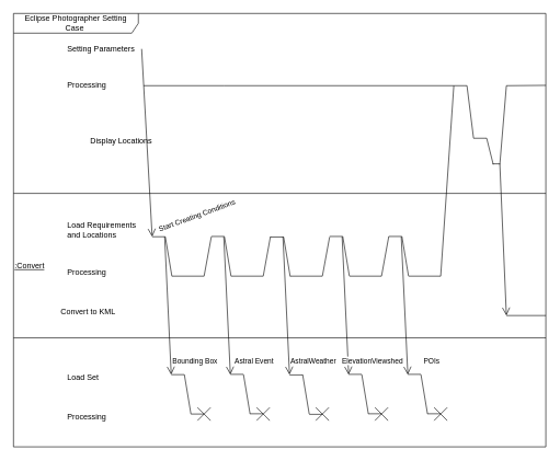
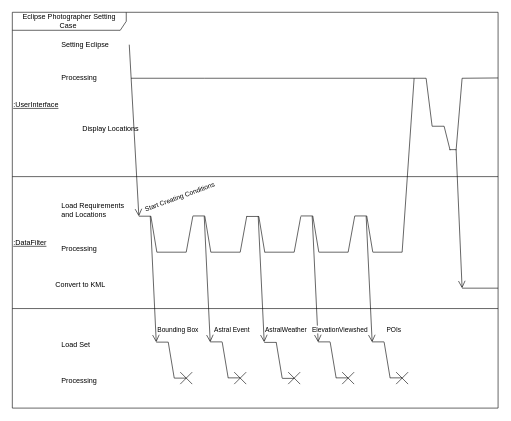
  <mxCell id="0" />
  <mxCell id="1" parent="0" />
  <mxCell id="2" value="Eclipse Photographer Setting Case&amp;nbsp;" style="shape=umlFrame;whiteSpace=wrap;html=1;pointerEvents=0;width=190;height=30;movable=0;resizable=0;rotatable=0;deletable=0;editable=0;locked=1;connectable=0;" parent="1" vertex="1"><mxGeometry x="20" y="20" width="810" height="660" as="geometry" /></mxCell>
  <mxCell id="3" value="" style="line;strokeWidth=1;fillColor=none;align=left;verticalAlign=middle;spacingTop=-1;spacingLeft=3;spacingRight=3;rotatable=0;labelPosition=right;points=[];portConstraint=eastwest;strokeColor=inherit;" parent="1" vertex="1"><mxGeometry x="20" y="290" width="810" height="8" as="geometry" /></mxCell>
- <mxCell id="5" value="&lt;u&gt;:Convert&lt;/u&gt;" style="text;html=1;align=left;verticalAlign=middle;resizable=0;points=[];autosize=1;strokeColor=none;fillColor=none;" parent="1" vertex="1"><mxGeometry x="20" y="390" width="80" height="30" as="geometry" /></mxCell>
+ <mxCell id="4" value="&lt;u&gt;:UserInterface&lt;/u&gt;" style="text;html=1;align=left;verticalAlign=middle;resizable=0;points=[];autosize=1;strokeColor=none;fillColor=none;" parent="1" vertex="1"><mxGeometry x="20" y="160" width="100" height="30" as="geometry" /></mxCell>
+ <mxCell id="5" value="&lt;u&gt;:DataFilter&lt;/u&gt;" style="text;html=1;align=left;verticalAlign=middle;resizable=0;points=[];autosize=1;strokeColor=none;fillColor=none;" parent="1" vertex="1"><mxGeometry x="20" y="390" width="80" height="30" as="geometry" /></mxCell>
  <mxCell id="6" value="Load Set" style="text;html=1;align=left;verticalAlign=middle;resizable=0;points=[];autosize=1;strokeColor=none;fillColor=none;" parent="1" vertex="1"><mxGeometry x="100" y="560" width="80" height="30" as="geometry" /></mxCell>
  <mxCell id="7" value="Processing" style="text;html=1;align=left;verticalAlign=middle;resizable=0;points=[];autosize=1;strokeColor=none;fillColor=none;" parent="1" vertex="1"><mxGeometry x="100" y="400" width="80" height="30" as="geometry" /></mxCell>
  <mxCell id="8" value="&lt;div style=&quot;&quot;&gt;&lt;span style=&quot;background-color: initial;&quot;&gt;Load Requirements&lt;/span&gt;&lt;/div&gt;&lt;div style=&quot;&quot;&gt;&lt;span style=&quot;background-color: initial;&quot;&gt;and Locations&lt;/span&gt;&lt;/div&gt;" style="text;html=1;align=left;verticalAlign=middle;resizable=0;points=[];autosize=1;strokeColor=none;fillColor=none;" parent="1" vertex="1"><mxGeometry x="100" y="330" width="120" height="40" as="geometry" /></mxCell>
- <mxCell id="9" value="Setting Parameters" style="text;html=1;align=left;verticalAlign=middle;resizable=0;points=[];autosize=1;strokeColor=none;fillColor=none;" parent="1" vertex="1"><mxGeometry x="100" y="60" width="130" height="30" as="geometry" /></mxCell>
+ <mxCell id="9" value="Setting Eclipse" style="text;html=1;align=left;verticalAlign=middle;resizable=0;points=[];autosize=1;strokeColor=none;fillColor=none;" parent="1" vertex="1"><mxGeometry x="100" y="60" width="130" height="30" as="geometry" /></mxCell>
  <mxCell id="10" value="Processing" style="text;html=1;align=left;verticalAlign=middle;resizable=0;points=[];autosize=1;strokeColor=none;fillColor=none;" parent="1" vertex="1"><mxGeometry x="100" y="115" width="80" height="30" as="geometry" /></mxCell>
  <mxCell id="11" value="Display Locations" style="text;html=1;align=left;verticalAlign=middle;resizable=0;points=[];autosize=1;strokeColor=none;fillColor=none;" parent="1" vertex="1"><mxGeometry x="135" y="200" width="120" height="30" as="geometry" /></mxCell>
  <mxCell id="12" value="Convert to KML" style="text;html=1;align=left;verticalAlign=middle;resizable=0;points=[];autosize=1;strokeColor=none;fillColor=none;" parent="1" vertex="1"><mxGeometry x="90" y="460" width="110" height="30" as="geometry" /></mxCell>
  <mxCell id="13" value="" style="endArrow=open;html=1;rounded=0;endFill=0;endSize=10;" parent="1" edge="1"><mxGeometry relative="1" as="geometry"><mxPoint x="215" y="74" as="sourcePoint" /><mxPoint x="231" y="360" as="targetPoint" /></mxGeometry></mxCell>
  <mxCell id="14" value="Start Creating Conditions" style="edgeLabel;html=1;align=center;verticalAlign=middle;resizable=0;points=[];rotation=340;labelBackgroundColor=default;" parent="13" vertex="1" connectable="0"><mxGeometry x="0.031" y="1" relative="1" as="geometry"><mxPoint x="74" y="106" as="offset" /></mxGeometry></mxCell>
  <mxCell id="15" value="" style="endArrow=none;html=1;rounded=0;" parent="1" edge="1"><mxGeometry relative="1" as="geometry"><mxPoint x="231" y="360" as="sourcePoint" /><mxPoint x="251" y="360" as="targetPoint" /></mxGeometry></mxCell>
  <mxCell id="16" value="" style="endArrow=none;html=1;rounded=0;" parent="1" edge="1"><mxGeometry relative="1" as="geometry"><mxPoint x="251" y="360" as="sourcePoint" /><mxPoint x="261" y="420" as="targetPoint" /></mxGeometry></mxCell>
  <mxCell id="17" value="" style="endArrow=none;html=1;rounded=0;" parent="1" edge="1"><mxGeometry relative="1" as="geometry"><mxPoint x="261" y="420" as="sourcePoint" /><mxPoint x="310" y="420" as="targetPoint" /></mxGeometry></mxCell>
  <mxCell id="18" value="" style="endArrow=none;html=1;rounded=0;" parent="1" edge="1"><mxGeometry relative="1" as="geometry"><mxPoint x="321" y="360" as="sourcePoint" /><mxPoint x="310" y="420" as="targetPoint" /></mxGeometry></mxCell>
  <mxCell id="19" value="" style="endArrow=none;html=1;rounded=0;" parent="1" edge="1"><mxGeometry relative="1" as="geometry"><mxPoint x="321" y="359.57" as="sourcePoint" /><mxPoint x="341" y="359.57" as="targetPoint" /></mxGeometry></mxCell>
  <mxCell id="20" value="" style="endArrow=none;html=1;rounded=0;" parent="1" edge="1"><mxGeometry relative="1" as="geometry"><mxPoint x="341" y="360" as="sourcePoint" /><mxPoint x="351" y="420" as="targetPoint" /></mxGeometry></mxCell>
  <mxCell id="21" value="" style="endArrow=none;html=1;rounded=0;" parent="1" edge="1"><mxGeometry relative="1" as="geometry"><mxPoint x="351" y="420" as="sourcePoint" /><mxPoint x="400" y="420" as="targetPoint" /></mxGeometry></mxCell>
  <mxCell id="22" value="" style="endArrow=none;html=1;rounded=0;" parent="1" edge="1"><mxGeometry relative="1" as="geometry"><mxPoint x="411" y="359.57" as="sourcePoint" /><mxPoint x="400" y="420" as="targetPoint" /></mxGeometry></mxCell>
  <mxCell id="23" value="" style="endArrow=none;html=1;rounded=0;" parent="1" edge="1"><mxGeometry relative="1" as="geometry"><mxPoint x="411" y="360.43" as="sourcePoint" /><mxPoint x="431" y="360.43" as="targetPoint" /></mxGeometry></mxCell>
  <mxCell id="24" value="" style="endArrow=none;html=1;rounded=0;" parent="1" edge="1"><mxGeometry relative="1" as="geometry"><mxPoint x="431" y="360.43" as="sourcePoint" /><mxPoint x="441" y="420.43" as="targetPoint" /></mxGeometry></mxCell>
  <mxCell id="25" value="" style="endArrow=none;html=1;rounded=0;" parent="1" edge="1"><mxGeometry relative="1" as="geometry"><mxPoint x="441" y="420" as="sourcePoint" /><mxPoint x="490" y="420" as="targetPoint" /></mxGeometry></mxCell>
  <mxCell id="26" value="" style="endArrow=none;html=1;rounded=0;" parent="1" edge="1"><mxGeometry relative="1" as="geometry"><mxPoint x="501" y="360.43" as="sourcePoint" /><mxPoint x="490" y="420" as="targetPoint" /></mxGeometry></mxCell>
  <mxCell id="27" value="" style="endArrow=none;html=1;rounded=0;" parent="1" edge="1"><mxGeometry relative="1" as="geometry"><mxPoint x="501" y="359.57" as="sourcePoint" /><mxPoint x="521" y="359.57" as="targetPoint" /></mxGeometry></mxCell>
  <mxCell id="28" value="" style="endArrow=none;html=1;rounded=0;" parent="1" edge="1"><mxGeometry relative="1" as="geometry"><mxPoint x="521" y="359.57" as="sourcePoint" /><mxPoint x="531" y="419.57" as="targetPoint" /></mxGeometry></mxCell>
  <mxCell id="29" value="" style="endArrow=none;html=1;rounded=0;" parent="1" edge="1"><mxGeometry relative="1" as="geometry"><mxPoint x="531" y="420" as="sourcePoint" /><mxPoint x="580" y="420" as="targetPoint" /></mxGeometry></mxCell>
  <mxCell id="30" value="" style="endArrow=none;html=1;rounded=0;" parent="1" edge="1"><mxGeometry relative="1" as="geometry"><mxPoint x="591" y="359.57" as="sourcePoint" /><mxPoint x="580" y="420" as="targetPoint" /></mxGeometry></mxCell>
  <mxCell id="31" value="" style="endArrow=none;html=1;rounded=0;" parent="1" edge="1"><mxGeometry relative="1" as="geometry"><mxPoint x="591" y="359.57" as="sourcePoint" /><mxPoint x="611" y="359.57" as="targetPoint" /></mxGeometry></mxCell>
  <mxCell id="32" value="" style="endArrow=none;html=1;rounded=0;" parent="1" edge="1"><mxGeometry relative="1" as="geometry"><mxPoint x="611" y="359.57" as="sourcePoint" /><mxPoint x="621" y="419.57" as="targetPoint" /></mxGeometry></mxCell>
  <mxCell id="33" value="" style="endArrow=none;html=1;rounded=0;" parent="1" edge="1"><mxGeometry relative="1" as="geometry"><mxPoint x="621" y="420" as="sourcePoint" /><mxPoint x="670" y="420" as="targetPoint" /></mxGeometry></mxCell>
  <mxCell id="34" value="" style="endArrow=none;html=1;rounded=0;" parent="1" edge="1"><mxGeometry relative="1" as="geometry"><mxPoint x="690" y="130" as="sourcePoint" /><mxPoint x="670" y="420" as="targetPoint" /></mxGeometry></mxCell>
  <mxCell id="35" value="" style="endArrow=none;html=1;rounded=0;" parent="1" edge="1"><mxGeometry relative="1" as="geometry"><mxPoint x="690" y="130" as="sourcePoint" /><mxPoint x="710" y="130" as="targetPoint" /></mxGeometry></mxCell>
  <mxCell id="36" value="" style="endArrow=none;html=1;rounded=0;" parent="1" edge="1"><mxGeometry relative="1" as="geometry"><mxPoint x="710" y="130" as="sourcePoint" /><mxPoint x="720" y="210" as="targetPoint" /></mxGeometry></mxCell>
  <mxCell id="37" value="" style="endArrow=none;html=1;rounded=0;fontStyle=1" parent="1" edge="1"><mxGeometry relative="1" as="geometry"><mxPoint x="720" y="210" as="sourcePoint" /><mxPoint x="740" y="210" as="targetPoint" /></mxGeometry></mxCell>
  <mxCell id="38" value="" style="endArrow=none;html=1;rounded=0;" parent="1" edge="1"><mxGeometry relative="1" as="geometry"><mxPoint x="740" y="210" as="sourcePoint" /><mxPoint x="750" y="250" as="targetPoint" /></mxGeometry></mxCell>
  <mxCell id="39" value="" style="endArrow=none;html=1;rounded=0;" parent="1" edge="1"><mxGeometry relative="1" as="geometry"><mxPoint x="749" y="249" as="sourcePoint" /><mxPoint x="760" y="249" as="targetPoint" /></mxGeometry></mxCell>
  <mxCell id="40" value="" style="endArrow=none;html=1;rounded=0;" parent="1" edge="1"><mxGeometry relative="1" as="geometry"><mxPoint x="340" y="130" as="sourcePoint" /><mxPoint x="218" y="130" as="targetPoint" /></mxGeometry></mxCell>
  <mxCell id="41" value="" style="endArrow=none;html=1;rounded=0;" parent="1" edge="1"><mxGeometry relative="1" as="geometry"><mxPoint x="340" y="130" as="sourcePoint" /><mxPoint x="690" y="130" as="targetPoint" /></mxGeometry></mxCell>
  <mxCell id="42" value="" style="endArrow=open;html=1;rounded=0;endFill=0;endSize=10;" parent="1" edge="1"><mxGeometry relative="1" as="geometry"><mxPoint x="760" y="249" as="sourcePoint" /><mxPoint x="770" y="480" as="targetPoint" /></mxGeometry></mxCell>
  <mxCell id="43" value="" style="endArrow=none;html=1;rounded=0;" parent="1" edge="1"><mxGeometry relative="1" as="geometry"><mxPoint x="770" y="480" as="sourcePoint" /><mxPoint x="830" y="480" as="targetPoint" /></mxGeometry></mxCell>
  <mxCell id="44" value="" style="line;strokeWidth=1;fillColor=none;align=left;verticalAlign=middle;spacingTop=-1;spacingLeft=3;spacingRight=3;rotatable=0;labelPosition=right;points=[];portConstraint=eastwest;strokeColor=inherit;" parent="1" vertex="1"><mxGeometry x="20" y="510" width="810" height="8" as="geometry" /></mxCell>
  <mxCell id="45" value="Processing" style="text;html=1;align=left;verticalAlign=middle;resizable=0;points=[];autosize=1;strokeColor=none;fillColor=none;" parent="1" vertex="1"><mxGeometry x="100" y="620" width="80" height="30" as="geometry" /></mxCell>
  <mxCell id="46" value="" style="endArrow=none;html=1;rounded=0;" parent="1" edge="1"><mxGeometry relative="1" as="geometry"><mxPoint x="260" y="570" as="sourcePoint" /><mxPoint x="280" y="570" as="targetPoint" /></mxGeometry></mxCell>
  <mxCell id="47" value="" style="endArrow=none;html=1;rounded=0;" parent="1" edge="1"><mxGeometry relative="1" as="geometry"><mxPoint x="350" y="569.57" as="sourcePoint" /><mxPoint x="370" y="569.57" as="targetPoint" /></mxGeometry></mxCell>
  <mxCell id="48" value="" style="endArrow=none;html=1;rounded=0;" parent="1" edge="1"><mxGeometry relative="1" as="geometry"><mxPoint x="440" y="570.43" as="sourcePoint" /><mxPoint x="460" y="570.43" as="targetPoint" /></mxGeometry></mxCell>
  <mxCell id="49" value="" style="endArrow=none;html=1;rounded=0;" parent="1" edge="1"><mxGeometry relative="1" as="geometry"><mxPoint x="530" y="569.57" as="sourcePoint" /><mxPoint x="550" y="569.57" as="targetPoint" /></mxGeometry></mxCell>
  <mxCell id="50" value="" style="endArrow=none;html=1;rounded=0;" parent="1" edge="1"><mxGeometry relative="1" as="geometry"><mxPoint x="620" y="569.57" as="sourcePoint" /><mxPoint x="640" y="569.57" as="targetPoint" /></mxGeometry></mxCell>
  <mxCell id="51" value="" style="endArrow=none;html=1;rounded=0;" parent="1" edge="1"><mxGeometry relative="1" as="geometry"><mxPoint x="280" y="570" as="sourcePoint" /><mxPoint x="290" y="630" as="targetPoint" /></mxGeometry></mxCell>
  <mxCell id="52" value="" style="endArrow=none;html=1;rounded=0;" parent="1" edge="1"><mxGeometry relative="1" as="geometry"><mxPoint x="370" y="570" as="sourcePoint" /><mxPoint x="380" y="630" as="targetPoint" /></mxGeometry></mxCell>
  <mxCell id="53" value="" style="endArrow=none;html=1;rounded=0;" parent="1" edge="1"><mxGeometry relative="1" as="geometry"><mxPoint x="460" y="570" as="sourcePoint" /><mxPoint x="470" y="630" as="targetPoint" /></mxGeometry></mxCell>
  <mxCell id="54" value="" style="endArrow=none;html=1;rounded=0;" parent="1" edge="1"><mxGeometry relative="1" as="geometry"><mxPoint x="550" y="570" as="sourcePoint" /><mxPoint x="560" y="630" as="targetPoint" /></mxGeometry></mxCell>
  <mxCell id="55" value="" style="endArrow=none;html=1;rounded=0;" parent="1" edge="1"><mxGeometry relative="1" as="geometry"><mxPoint x="640" y="570" as="sourcePoint" /><mxPoint x="650" y="630" as="targetPoint" /></mxGeometry></mxCell>
  <mxCell id="56" value="" style="endArrow=none;html=1;rounded=0;" parent="1" edge="1"><mxGeometry relative="1" as="geometry"><mxPoint x="290" y="630" as="sourcePoint" /><mxPoint x="310" y="630" as="targetPoint" /></mxGeometry></mxCell>
  <mxCell id="57" value="" style="endArrow=none;html=1;rounded=0;" parent="1" edge="1"><mxGeometry relative="1" as="geometry"><mxPoint x="380" y="629.57" as="sourcePoint" /><mxPoint x="400" y="629.57" as="targetPoint" /></mxGeometry></mxCell>
  <mxCell id="58" value="" style="endArrow=none;html=1;rounded=0;" parent="1" edge="1"><mxGeometry relative="1" as="geometry"><mxPoint x="470" y="630.43" as="sourcePoint" /><mxPoint x="490" y="630.43" as="targetPoint" /></mxGeometry></mxCell>
  <mxCell id="59" value="" style="endArrow=none;html=1;rounded=0;" parent="1" edge="1"><mxGeometry relative="1" as="geometry"><mxPoint x="560" y="629.57" as="sourcePoint" /><mxPoint x="580" y="629.57" as="targetPoint" /></mxGeometry></mxCell>
  <mxCell id="60" value="" style="endArrow=none;html=1;rounded=0;" parent="1" edge="1"><mxGeometry relative="1" as="geometry"><mxPoint x="650" y="629.57" as="sourcePoint" /><mxPoint x="670" y="629.57" as="targetPoint" /></mxGeometry></mxCell>
  <mxCell id="61" value="" style="endArrow=open;html=1;rounded=0;endFill=0;endSize=10;" parent="1" edge="1"><mxGeometry relative="1" as="geometry"><mxPoint x="250" y="360" as="sourcePoint" /><mxPoint x="260" y="570" as="targetPoint" /></mxGeometry></mxCell>
  <mxCell id="62" value="Bounding Box" style="edgeLabel;html=1;align=center;verticalAlign=middle;resizable=0;points=[];" parent="61" vertex="1" connectable="0"><mxGeometry x="0.796" y="3" relative="1" as="geometry"><mxPoint x="34" as="offset" /></mxGeometry></mxCell>
  <mxCell id="63" value="" style="endArrow=open;html=1;rounded=0;endFill=0;endSize=10;" parent="1" edge="1"><mxGeometry relative="1" as="geometry"><mxPoint x="340" y="360" as="sourcePoint" /><mxPoint x="350" y="570" as="targetPoint" /></mxGeometry></mxCell>
  <mxCell id="64" value="Astral Event" style="edgeLabel;html=1;align=center;verticalAlign=middle;resizable=0;points=[];" parent="63" vertex="1" connectable="0"><mxGeometry x="0.796" y="3" relative="1" as="geometry"><mxPoint x="34" as="offset" /></mxGeometry></mxCell>
  <mxCell id="65" value="" style="endArrow=open;html=1;rounded=0;endFill=0;endSize=10;" parent="1" edge="1"><mxGeometry relative="1" as="geometry"><mxPoint x="430" y="360" as="sourcePoint" /><mxPoint x="440" y="570" as="targetPoint" /></mxGeometry></mxCell>
  <mxCell id="66" value="AstralWeather" style="edgeLabel;html=1;align=center;verticalAlign=middle;resizable=0;points=[];" parent="65" vertex="1" connectable="0"><mxGeometry x="0.796" y="3" relative="1" as="geometry"><mxPoint x="34" as="offset" /></mxGeometry></mxCell>
  <mxCell id="67" value="" style="endArrow=open;html=1;rounded=0;endFill=0;endSize=10;" parent="1" edge="1"><mxGeometry relative="1" as="geometry"><mxPoint x="520" y="360" as="sourcePoint" /><mxPoint x="530" y="570" as="targetPoint" /></mxGeometry></mxCell>
  <mxCell id="68" value="ElevationViewshed" style="edgeLabel;html=1;align=center;verticalAlign=middle;resizable=0;points=[];" parent="67" vertex="1" connectable="0"><mxGeometry x="0.796" y="3" relative="1" as="geometry"><mxPoint x="34" as="offset" /></mxGeometry></mxCell>
  <mxCell id="69" value="" style="endArrow=open;html=1;rounded=0;endFill=0;endSize=10;" parent="1" edge="1"><mxGeometry relative="1" as="geometry"><mxPoint x="610" y="360" as="sourcePoint" /><mxPoint x="620" y="570" as="targetPoint" /></mxGeometry></mxCell>
  <mxCell id="70" value="POIs" style="edgeLabel;html=1;align=center;verticalAlign=middle;resizable=0;points=[];" parent="69" vertex="1" connectable="0"><mxGeometry x="0.796" y="3" relative="1" as="geometry"><mxPoint x="34" as="offset" /></mxGeometry></mxCell>
  <mxCell id="71" value="" style="shape=umlDestroy;whiteSpace=wrap;html=1;strokeWidth=1;targetShapes=umlLifeline;" parent="1" vertex="1"><mxGeometry x="300" y="620" width="20" height="20" as="geometry" /></mxCell>
  <mxCell id="72" value="" style="shape=umlDestroy;whiteSpace=wrap;html=1;strokeWidth=1;targetShapes=umlLifeline;" parent="1" vertex="1"><mxGeometry x="390" y="620" width="20" height="20" as="geometry" /></mxCell>
  <mxCell id="73" value="" style="shape=umlDestroy;whiteSpace=wrap;html=1;strokeWidth=1;targetShapes=umlLifeline;" parent="1" vertex="1"><mxGeometry x="480" y="620" width="20" height="20" as="geometry" /></mxCell>
  <mxCell id="74" value="" style="shape=umlDestroy;whiteSpace=wrap;html=1;strokeWidth=1;targetShapes=umlLifeline;" parent="1" vertex="1"><mxGeometry x="570" y="620" width="20" height="20" as="geometry" /></mxCell>
  <mxCell id="75" value="" style="shape=umlDestroy;whiteSpace=wrap;html=1;strokeWidth=1;targetShapes=umlLifeline;" parent="1" vertex="1"><mxGeometry x="660" y="620" width="20" height="20" as="geometry" /></mxCell>
  <mxCell id="76" value="" style="endArrow=none;html=1;rounded=0;" edge="1" parent="1"><mxGeometry relative="1" as="geometry"><mxPoint x="770" y="130" as="sourcePoint" /><mxPoint x="830" y="129.5" as="targetPoint" /></mxGeometry></mxCell>
  <mxCell id="77" value="" style="endArrow=none;html=1;rounded=0;" edge="1" parent="1"><mxGeometry relative="1" as="geometry"><mxPoint x="770" y="130" as="sourcePoint" /><mxPoint x="760" y="250" as="targetPoint" /></mxGeometry></mxCell>
